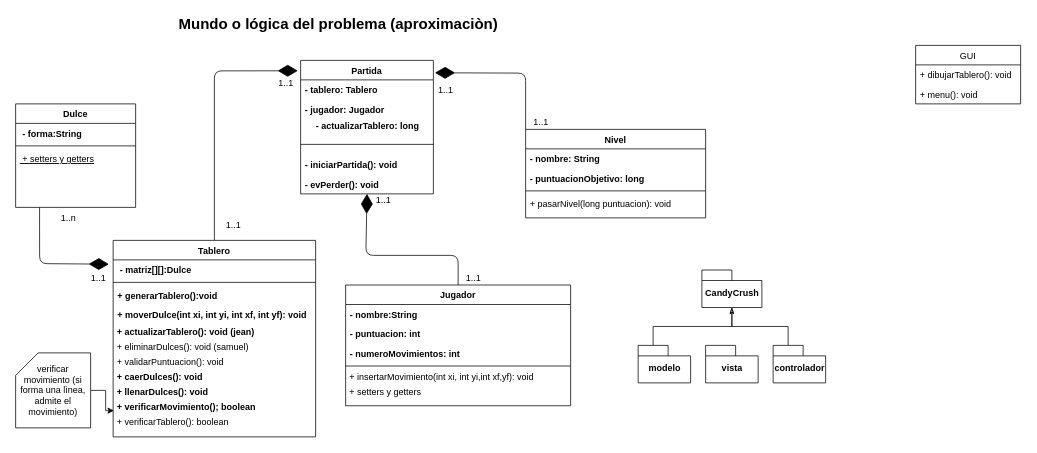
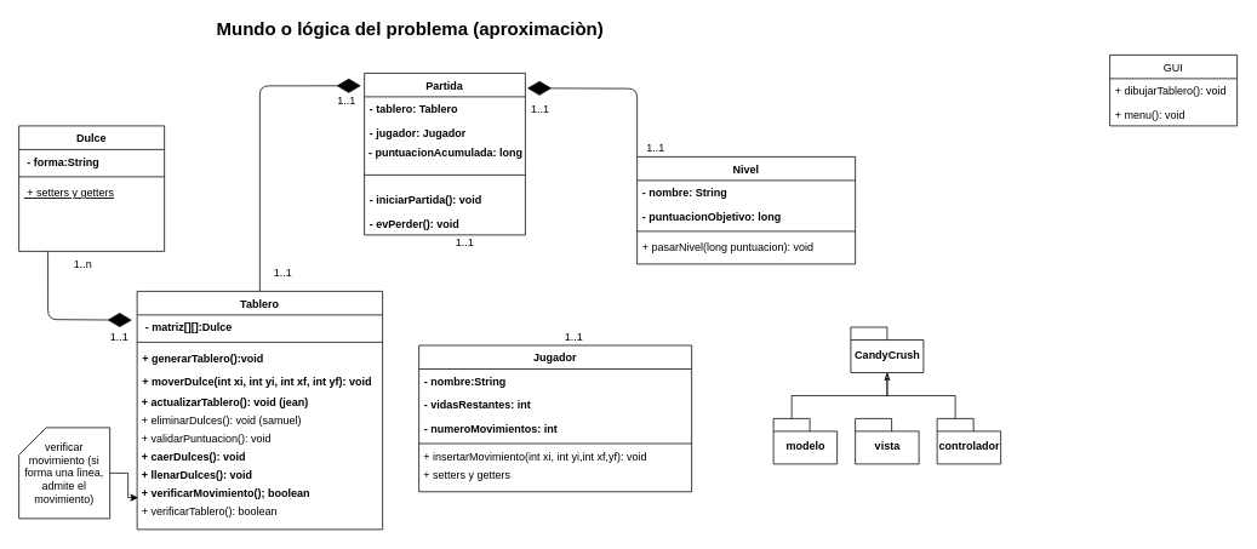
  <mxCell id="0" />
  <mxCell id="1" parent="0" />
  <mxCell id="2" value="&lt;font style=&quot;font-size: 20px&quot;&gt;&lt;b&gt;Mundo o lógica del problema (aproximaciòn)&lt;/b&gt;&lt;/font&gt;" style="text;html=1;align=center;verticalAlign=middle;resizable=0;points=[];autosize=1;" parent="1" vertex="1"><mxGeometry x="230" y="20" width="440" height="20" as="geometry" /></mxCell>
  <mxCell id="3" value="Partida" style="swimlane;fontStyle=1;align=center;verticalAlign=top;childLayout=stackLayout;horizontal=1;startSize=26;horizontalStack=0;resizeParent=1;resizeLast=0;collapsible=1;marginBottom=0;rounded=0;shadow=0;strokeWidth=1;" parent="1" vertex="1"><mxGeometry x="400" y="80" width="177" height="178" as="geometry"><mxRectangle x="340" y="380" width="170" height="26" as="alternateBounds" /></mxGeometry></mxCell>
  <mxCell id="4" value="- tablero: Tablero" style="text;align=left;verticalAlign=top;spacingLeft=4;spacingRight=4;overflow=hidden;rotatable=0;points=[[0,0.5],[1,0.5]];portConstraint=eastwest;fontStyle=1" parent="3" vertex="1"><mxGeometry y="26" width="177" height="26" as="geometry" /></mxCell>
  <mxCell id="5" value="- jugador: Jugador" style="text;align=left;verticalAlign=top;spacingLeft=4;spacingRight=4;overflow=hidden;rotatable=0;points=[[0,0.5],[1,0.5]];portConstraint=eastwest;fontStyle=1" parent="3" vertex="1"><mxGeometry y="52" width="177" height="26" as="geometry" /></mxCell>
- <mxCell id="6" value="&lt;b&gt;- actualizarTablero: long&lt;/b&gt;" style="text;html=1;align=center;verticalAlign=middle;resizable=0;points=[];autosize=1;" parent="3" vertex="1"><mxGeometry y="78" width="177" height="20" as="geometry" /></mxCell>
+ <mxCell id="6" value="&lt;b&gt;- puntuacionAcumulada: long&lt;/b&gt;" style="text;html=1;align=center;verticalAlign=middle;resizable=0;points=[];autosize=1;" parent="3" vertex="1"><mxGeometry y="78" width="177" height="20" as="geometry" /></mxCell>
  <mxCell id="7" value="" style="line;html=1;strokeWidth=1;align=left;verticalAlign=middle;spacingTop=-1;spacingLeft=3;spacingRight=3;rotatable=0;labelPosition=right;points=[];portConstraint=eastwest;" parent="3" vertex="1"><mxGeometry y="98" width="177" height="28" as="geometry" /></mxCell>
  <mxCell id="8" value="- iniciarPartida(): void" style="text;align=left;verticalAlign=top;spacingLeft=4;spacingRight=4;overflow=hidden;rotatable=0;points=[[0,0.5],[1,0.5]];portConstraint=eastwest;fontStyle=1" parent="3" vertex="1"><mxGeometry y="126" width="177" height="26" as="geometry" /></mxCell>
  <mxCell id="9" value="- evPerder(): void" style="text;align=left;verticalAlign=top;spacingLeft=4;spacingRight=4;overflow=hidden;rotatable=0;points=[[0,0.5],[1,0.5]];portConstraint=eastwest;fontStyle=1" parent="3" vertex="1"><mxGeometry y="152" width="177" height="26" as="geometry" /></mxCell>
  <mxCell id="10" value="" style="endArrow=diamondThin;endFill=1;endSize=24;html=1;exitX=0.5;exitY=0;exitDx=0;exitDy=0;entryX=-0.021;entryY=0.078;entryDx=0;entryDy=0;entryPerimeter=0;" parent="1" source="24" target="3" edge="1"><mxGeometry width="160" relative="1" as="geometry"><mxPoint x="390" y="260" as="sourcePoint" /><mxPoint x="550" y="260" as="targetPoint" /><Array as="points"><mxPoint x="285" y="94" /></Array></mxGeometry></mxCell>
  <mxCell id="11" value="1..1" style="text;html=1;align=center;verticalAlign=middle;resizable=0;points=[];autosize=1;" parent="1" vertex="1"><mxGeometry x="290" y="290" width="40" height="20" as="geometry" /></mxCell>
  <mxCell id="12" value="1..1" style="text;html=1;align=center;verticalAlign=middle;resizable=0;points=[];autosize=1;" parent="1" vertex="1"><mxGeometry x="360" y="100" width="40" height="20" as="geometry" /></mxCell>
- <mxCell id="13" value="" style="endArrow=diamondThin;endFill=1;endSize=24;html=1;entryX=0.5;entryY=1;entryDx=0;entryDy=0;exitX=0.5;exitY=0;exitDx=0;exitDy=0;" parent="1" source="36" target="3" edge="1"><mxGeometry width="160" relative="1" as="geometry"><mxPoint x="390" y="260" as="sourcePoint" /><mxPoint x="550" y="260" as="targetPoint" /><Array as="points"><mxPoint x="610" y="340" /><mxPoint x="487" y="340" /></Array></mxGeometry></mxCell>
  <mxCell id="14" value="1..1" style="text;html=1;align=center;verticalAlign=middle;resizable=0;points=[];autosize=1;" parent="1" vertex="1"><mxGeometry x="610" y="359.5" width="40" height="20" as="geometry" /></mxCell>
  <mxCell id="15" value="1..1" style="text;html=1;align=center;verticalAlign=middle;resizable=0;points=[];autosize=1;" parent="1" vertex="1"><mxGeometry x="490" y="256" width="40" height="20" as="geometry" /></mxCell>
  <mxCell id="16" value="" style="endArrow=diamondThin;endFill=1;endSize=24;html=1;exitX=0.387;exitY=1.009;exitDx=0;exitDy=0;exitPerimeter=0;entryX=-0.021;entryY=0.121;entryDx=0;entryDy=0;entryPerimeter=0;" parent="1" target="24" edge="1"><mxGeometry width="160" relative="1" as="geometry"><mxPoint x="51.92" y="276.234" as="sourcePoint" /><mxPoint x="550" y="260" as="targetPoint" /><Array as="points"><mxPoint x="52" y="351" /></Array></mxGeometry></mxCell>
  <mxCell id="17" value="1..n" style="text;html=1;align=center;verticalAlign=middle;resizable=0;points=[];autosize=1;" parent="1" vertex="1"><mxGeometry x="70" y="280" width="40" height="20" as="geometry" /></mxCell>
  <mxCell id="18" value="1..1" style="text;html=1;align=center;verticalAlign=middle;resizable=0;points=[];autosize=1;" parent="1" vertex="1"><mxGeometry x="110" y="359.5" width="40" height="20" as="geometry" /></mxCell>
  <mxCell id="19" value="" style="endArrow=diamondThin;endFill=1;endSize=24;html=1;exitX=0;exitY=0;exitDx=0;exitDy=0;entryX=1.012;entryY=0.093;entryDx=0;entryDy=0;entryPerimeter=0;" parent="1" source="56" target="3" edge="1"><mxGeometry width="160" relative="1" as="geometry"><mxPoint x="550" y="130" as="sourcePoint" /><mxPoint x="566" y="90" as="targetPoint" /><Array as="points"><mxPoint x="700" y="97" /></Array></mxGeometry></mxCell>
  <mxCell id="20" value="1..1" style="text;html=1;align=center;verticalAlign=middle;resizable=0;points=[];autosize=1;" parent="1" vertex="1"><mxGeometry x="573" y="110" width="40" height="20" as="geometry" /></mxCell>
  <mxCell id="21" value="1..1" style="text;html=1;align=center;verticalAlign=middle;resizable=0;points=[];autosize=1;" parent="1" vertex="1"><mxGeometry x="700" y="152" width="40" height="20" as="geometry" /></mxCell>
  <mxCell id="22" style="edgeStyle=orthogonalEdgeStyle;rounded=0;orthogonalLoop=1;jettySize=auto;html=1;exitX=1;exitY=0.5;exitDx=0;exitDy=0;exitPerimeter=0;entryX=0.004;entryY=0.75;entryDx=0;entryDy=0;entryPerimeter=0;" parent="1" source="23" target="34" edge="1"><mxGeometry relative="1" as="geometry" /></mxCell>
  <mxCell id="23" value="verificar movimiento (si forma una lìnea, admite el movimiento)" style="shape=card;whiteSpace=wrap;html=1;" parent="1" vertex="1"><mxGeometry x="20" y="470" width="100" height="100" as="geometry" /></mxCell>
  <mxCell id="24" value="Tablero&#10;" style="swimlane;fontStyle=1;align=center;verticalAlign=top;childLayout=stackLayout;horizontal=1;startSize=26;horizontalStack=0;resizeParent=1;resizeLast=0;collapsible=1;marginBottom=0;rounded=0;shadow=0;strokeWidth=1;" parent="1" vertex="1"><mxGeometry x="150" y="320" width="270" height="262" as="geometry"><mxRectangle x="230" y="140" width="160" height="26" as="alternateBounds" /></mxGeometry></mxCell>
  <mxCell id="25" value=" - matriz[][]:Dulce" style="text;align=left;verticalAlign=top;spacingLeft=4;spacingRight=4;overflow=hidden;rotatable=0;points=[[0,0.5],[1,0.5]];portConstraint=eastwest;fontStyle=1" parent="24" vertex="1"><mxGeometry y="26" width="270" height="26" as="geometry" /></mxCell>
  <mxCell id="26" value="" style="line;html=1;strokeWidth=1;align=left;verticalAlign=middle;spacingTop=-1;spacingLeft=3;spacingRight=3;rotatable=0;labelPosition=right;points=[];portConstraint=eastwest;" parent="24" vertex="1"><mxGeometry y="52" width="270" height="8" as="geometry" /></mxCell>
  <mxCell id="27" value="+ generarTablero():void" style="text;align=left;verticalAlign=top;spacingLeft=4;spacingRight=4;overflow=hidden;rotatable=0;points=[[0,0.5],[1,0.5]];portConstraint=eastwest;fontStyle=1" parent="24" vertex="1"><mxGeometry y="60" width="270" height="26" as="geometry" /></mxCell>
  <mxCell id="28" value="+ moverDulce(int xi, int yi, int xf, int yf): void" style="text;align=left;verticalAlign=top;spacingLeft=4;spacingRight=4;overflow=hidden;rotatable=0;points=[[0,0.5],[1,0.5]];portConstraint=eastwest;fontStyle=1" parent="24" vertex="1"><mxGeometry y="86" width="270" height="26" as="geometry" /></mxCell>
  <mxCell id="29" value="&lt;b&gt;&amp;nbsp;+ actualizarTablero(): void (jean)&lt;/b&gt;" style="text;html=1;align=left;verticalAlign=middle;resizable=0;points=[];autosize=1;" parent="24" vertex="1"><mxGeometry y="112" width="270" height="20" as="geometry" /></mxCell>
  <mxCell id="30" value="&amp;nbsp;+ eliminarDulces(): void (samuel)" style="text;html=1;align=left;verticalAlign=middle;resizable=0;points=[];autosize=1;" parent="24" vertex="1"><mxGeometry y="132" width="270" height="20" as="geometry" /></mxCell>
  <mxCell id="31" value="&amp;nbsp;+ validarPuntuacion(): void" style="text;html=1;align=left;verticalAlign=middle;resizable=0;points=[];autosize=1;" parent="24" vertex="1"><mxGeometry y="152" width="270" height="20" as="geometry" /></mxCell>
  <mxCell id="32" value="&lt;b&gt;&amp;nbsp;+ caerDulces(): void&lt;/b&gt;" style="text;html=1;align=left;verticalAlign=middle;resizable=0;points=[];autosize=1;" parent="24" vertex="1"><mxGeometry y="172" width="270" height="20" as="geometry" /></mxCell>
  <mxCell id="33" value="&lt;b&gt;&amp;nbsp;+ llenarDulces(): void&lt;/b&gt;" style="text;html=1;align=left;verticalAlign=middle;resizable=0;points=[];autosize=1;" parent="24" vertex="1"><mxGeometry y="192" width="270" height="20" as="geometry" /></mxCell>
  <mxCell id="34" value="&lt;b&gt;&amp;nbsp;+ verificarMovimiento(); boolean&amp;nbsp;&lt;/b&gt;" style="text;html=1;align=left;verticalAlign=middle;resizable=0;points=[];autosize=1;" parent="24" vertex="1"><mxGeometry y="212" width="270" height="20" as="geometry" /></mxCell>
  <mxCell id="35" value="&amp;nbsp;+ verificarTablero(): boolean" style="text;html=1;align=left;verticalAlign=middle;resizable=0;points=[];autosize=1;" parent="24" vertex="1"><mxGeometry y="232" width="270" height="20" as="geometry" /></mxCell>
  <mxCell id="36" value="Jugador" style="swimlane;fontStyle=1;align=center;verticalAlign=top;childLayout=stackLayout;horizontal=1;startSize=26;horizontalStack=0;resizeParent=1;resizeLast=0;collapsible=1;marginBottom=0;rounded=0;shadow=0;strokeWidth=1;" parent="1" vertex="1"><mxGeometry x="460" y="379.5" width="300" height="161" as="geometry"><mxRectangle x="550" y="140" width="160" height="26" as="alternateBounds" /></mxGeometry></mxCell>
  <mxCell id="37" value="- nombre:String" style="text;align=left;verticalAlign=top;spacingLeft=4;spacingRight=4;overflow=hidden;rotatable=0;points=[[0,0.5],[1,0.5]];portConstraint=eastwest;fontStyle=1" parent="36" vertex="1"><mxGeometry y="26" width="300" height="26" as="geometry" /></mxCell>
- <mxCell id="38" value="- puntuacion: int" style="text;align=left;verticalAlign=top;spacingLeft=4;spacingRight=4;overflow=hidden;rotatable=0;points=[[0,0.5],[1,0.5]];portConstraint=eastwest;rounded=0;shadow=0;html=0;fontStyle=1" parent="36" vertex="1"><mxGeometry y="52" width="300" height="26" as="geometry" /></mxCell>
+ <mxCell id="38" value="- vidasRestantes: int" style="text;align=left;verticalAlign=top;spacingLeft=4;spacingRight=4;overflow=hidden;rotatable=0;points=[[0,0.5],[1,0.5]];portConstraint=eastwest;rounded=0;shadow=0;html=0;fontStyle=1" parent="36" vertex="1"><mxGeometry y="52" width="300" height="26" as="geometry" /></mxCell>
  <mxCell id="39" value="- numeroMovimientos: int" style="text;align=left;verticalAlign=top;spacingLeft=4;spacingRight=4;overflow=hidden;rotatable=0;points=[[0,0.5],[1,0.5]];portConstraint=eastwest;rounded=0;shadow=0;html=0;fontStyle=1" parent="36" vertex="1"><mxGeometry y="78" width="300" height="26" as="geometry" /></mxCell>
  <mxCell id="40" value="" style="line;html=1;strokeWidth=1;align=left;verticalAlign=middle;spacingTop=-1;spacingLeft=3;spacingRight=3;rotatable=0;labelPosition=right;points=[];portConstraint=eastwest;" parent="36" vertex="1"><mxGeometry y="104" width="300" height="8" as="geometry" /></mxCell>
  <mxCell id="41" value="&amp;nbsp;+ insertarMovimiento(int xi, int yi,int xf,yf): void" style="text;html=1;align=left;verticalAlign=middle;resizable=0;points=[];autosize=1;" parent="36" vertex="1"><mxGeometry y="112" width="300" height="20" as="geometry" /></mxCell>
  <mxCell id="42" value="&amp;nbsp;+ setters y getters" style="text;html=1;align=left;verticalAlign=middle;resizable=0;points=[];autosize=1;" parent="36" vertex="1"><mxGeometry y="132" width="300" height="20" as="geometry" /></mxCell>
  <mxCell id="43" value="GUI" style="swimlane;fontStyle=0;childLayout=stackLayout;horizontal=1;startSize=26;fillColor=none;horizontalStack=0;resizeParent=1;resizeParentMax=0;resizeLast=0;collapsible=1;marginBottom=0;" parent="1" vertex="1"><mxGeometry x="1220" y="60" width="140" height="78" as="geometry" /></mxCell>
  <mxCell id="44" value="+ dibujarTablero(): void" style="text;strokeColor=none;fillColor=none;align=left;verticalAlign=top;spacingLeft=4;spacingRight=4;overflow=hidden;rotatable=0;points=[[0,0.5],[1,0.5]];portConstraint=eastwest;" parent="43" vertex="1"><mxGeometry y="26" width="140" height="26" as="geometry" /></mxCell>
  <mxCell id="45" value="+ menu(): void" style="text;strokeColor=none;fillColor=none;align=left;verticalAlign=top;spacingLeft=4;spacingRight=4;overflow=hidden;rotatable=0;points=[[0,0.5],[1,0.5]];portConstraint=eastwest;" parent="43" vertex="1"><mxGeometry y="52" width="140" height="26" as="geometry" /></mxCell>
  <mxCell id="46" style="edgeStyle=orthogonalEdgeStyle;rounded=0;orthogonalLoop=1;jettySize=auto;html=1;exitX=0;exitY=0;exitDx=20;exitDy=0;exitPerimeter=0;entryX=0.5;entryY=1;entryDx=0;entryDy=0;entryPerimeter=0;endArrow=classicThin;endFill=0;" parent="1" source="47" target="51" edge="1"><mxGeometry relative="1" as="geometry" /></mxCell>
  <mxCell id="47" value="modelo" style="shape=folder;fontStyle=1;spacingTop=10;tabWidth=40;tabHeight=14;tabPosition=left;html=1;" parent="1" vertex="1"><mxGeometry x="850" y="460" width="70" height="50" as="geometry" /></mxCell>
  <mxCell id="48" value="vista" style="shape=folder;fontStyle=1;spacingTop=10;tabWidth=40;tabHeight=14;tabPosition=left;html=1;" parent="1" vertex="1"><mxGeometry x="940" y="460" width="70" height="50" as="geometry" /></mxCell>
  <mxCell id="49" style="edgeStyle=orthogonalEdgeStyle;rounded=0;orthogonalLoop=1;jettySize=auto;html=1;exitX=0;exitY=0;exitDx=20;exitDy=0;exitPerimeter=0;endArrow=classicThin;endFill=0;" parent="1" source="50" target="51" edge="1"><mxGeometry relative="1" as="geometry" /></mxCell>
  <mxCell id="50" value="controlador" style="shape=folder;fontStyle=1;spacingTop=10;tabWidth=40;tabHeight=14;tabPosition=left;html=1;" parent="1" vertex="1"><mxGeometry x="1030" y="460" width="70" height="50" as="geometry" /></mxCell>
  <mxCell id="51" value="CandyCrush" style="shape=folder;fontStyle=1;spacingTop=10;tabWidth=40;tabHeight=14;tabPosition=left;html=1;" parent="1" vertex="1"><mxGeometry x="935" y="359.5" width="80" height="50" as="geometry" /></mxCell>
  <mxCell id="52" value="Dulce" style="swimlane;fontStyle=1;align=center;verticalAlign=top;childLayout=stackLayout;horizontal=1;startSize=26;horizontalStack=0;resizeParent=1;resizeLast=0;collapsible=1;marginBottom=0;rounded=0;shadow=0;strokeWidth=1;" parent="1" vertex="1"><mxGeometry x="20" y="138" width="160" height="138" as="geometry"><mxRectangle x="130" y="380" width="160" height="26" as="alternateBounds" /></mxGeometry></mxCell>
  <mxCell id="53" value=" - forma:String" style="text;align=left;verticalAlign=top;spacingLeft=4;spacingRight=4;overflow=hidden;rotatable=0;points=[[0,0.5],[1,0.5]];portConstraint=eastwest;fontStyle=1" parent="52" vertex="1"><mxGeometry y="26" width="160" height="26" as="geometry" /></mxCell>
  <mxCell id="54" value="" style="line;html=1;strokeWidth=1;align=left;verticalAlign=middle;spacingTop=-1;spacingLeft=3;spacingRight=3;rotatable=0;labelPosition=right;points=[];portConstraint=eastwest;" parent="52" vertex="1"><mxGeometry y="52" width="160" height="8" as="geometry" /></mxCell>
  <mxCell id="55" value=" + setters y getters" style="text;align=left;verticalAlign=top;spacingLeft=4;spacingRight=4;overflow=hidden;rotatable=0;points=[[0,0.5],[1,0.5]];portConstraint=eastwest;fontStyle=4" parent="52" vertex="1"><mxGeometry y="60" width="160" height="26" as="geometry" /></mxCell>
  <mxCell id="56" value="Nivel" style="swimlane;fontStyle=1;align=center;verticalAlign=top;childLayout=stackLayout;horizontal=1;startSize=26;horizontalStack=0;resizeParent=1;resizeLast=0;collapsible=1;marginBottom=0;rounded=0;shadow=0;strokeWidth=1;" parent="1" vertex="1"><mxGeometry x="700" y="172" width="240" height="118" as="geometry"><mxRectangle x="230" y="140" width="160" height="26" as="alternateBounds" /></mxGeometry></mxCell>
  <mxCell id="57" value="- nombre: String" style="text;align=left;verticalAlign=top;spacingLeft=4;spacingRight=4;overflow=hidden;rotatable=0;points=[[0,0.5],[1,0.5]];portConstraint=eastwest;fontStyle=1" parent="56" vertex="1"><mxGeometry y="26" width="240" height="26" as="geometry" /></mxCell>
  <mxCell id="58" value="- puntuacionObjetivo: long" style="text;align=left;verticalAlign=top;spacingLeft=4;spacingRight=4;overflow=hidden;rotatable=0;points=[[0,0.5],[1,0.5]];portConstraint=eastwest;rounded=0;shadow=0;html=0;fontStyle=1" parent="56" vertex="1"><mxGeometry y="52" width="240" height="26" as="geometry" /></mxCell>
  <mxCell id="59" value="" style="line;html=1;strokeWidth=1;align=left;verticalAlign=middle;spacingTop=-1;spacingLeft=3;spacingRight=3;rotatable=0;labelPosition=right;points=[];portConstraint=eastwest;" parent="56" vertex="1"><mxGeometry y="78" width="240" height="8" as="geometry" /></mxCell>
  <mxCell id="60" value="+ pasarNivel(long puntuacion): void" style="text;align=left;verticalAlign=top;spacingLeft=4;spacingRight=4;overflow=hidden;rotatable=0;points=[[0,0.5],[1,0.5]];portConstraint=eastwest;fontStyle=0" parent="56" vertex="1"><mxGeometry y="86" width="240" height="26" as="geometry" /></mxCell>
